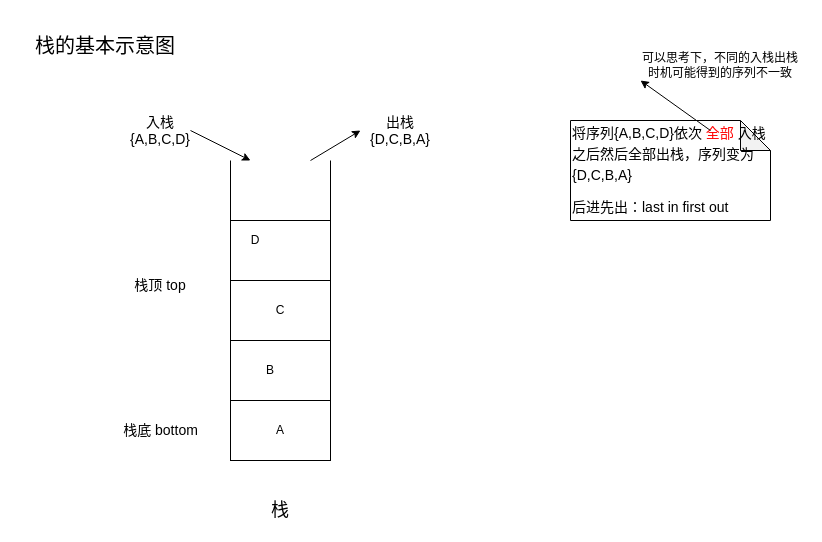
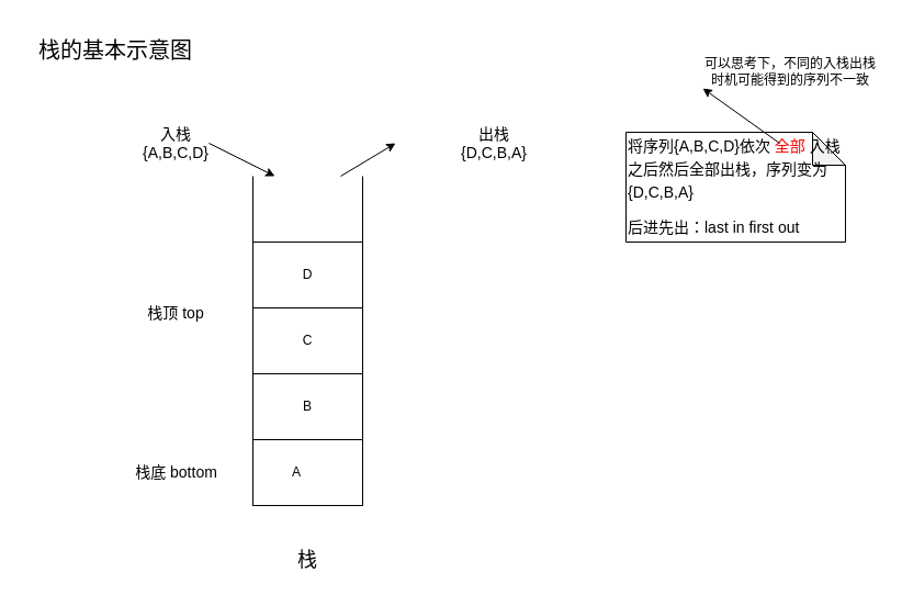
  <mxCell id="0" />
  <mxCell id="1" parent="0" />
  <mxCell id="2" value="" style="rounded=0;whiteSpace=wrap;html=1;" vertex="1" parent="1"><mxGeometry x="230" y="280" width="100" height="60" as="geometry" /></mxCell>
  <mxCell id="3" value="" style="rounded=0;whiteSpace=wrap;html=1;" vertex="1" parent="1"><mxGeometry x="230" y="340" width="100" height="60" as="geometry" /></mxCell>
  <mxCell id="4" value="" style="rounded=0;whiteSpace=wrap;html=1;" vertex="1" parent="1"><mxGeometry x="230" y="400" width="100" height="60" as="geometry" /></mxCell>
  <mxCell id="5" value="" style="rounded=0;whiteSpace=wrap;html=1;" vertex="1" parent="1"><mxGeometry x="230" y="220" width="100" height="60" as="geometry" /></mxCell>
  <mxCell id="6" value="" style="endArrow=none;html=1;" edge="1" parent="1"><mxGeometry width="50" height="50" relative="1" as="geometry"><mxPoint x="230" y="220" as="sourcePoint" /><mxPoint x="230" y="160" as="targetPoint" /></mxGeometry></mxCell>
  <mxCell id="7" value="" style="endArrow=none;html=1;" edge="1" parent="1"><mxGeometry width="50" height="50" relative="1" as="geometry"><mxPoint x="330" y="220" as="sourcePoint" /><mxPoint x="330" y="160" as="targetPoint" /></mxGeometry></mxCell>
  <mxCell id="8" value="&lt;font style=&quot;font-size: 14px&quot;&gt;入栈&lt;br&gt;{A,B,C,D}&lt;/font&gt;" style="text;html=1;strokeColor=none;fillColor=none;align=center;verticalAlign=middle;whiteSpace=wrap;rounded=0;strokeWidth=14;" vertex="1" parent="1"><mxGeometry x="140" y="120" width="40" height="20" as="geometry" /></mxCell>
  <mxCell id="9" value="" style="endArrow=classic;html=1;" edge="1" parent="1"><mxGeometry width="50" height="50" relative="1" as="geometry"><mxPoint x="190" y="130" as="sourcePoint" /><mxPoint x="250" y="160" as="targetPoint" /></mxGeometry></mxCell>
- <mxCell id="10" value="A" style="text;html=1;strokeColor=none;fillColor=none;align=center;verticalAlign=middle;whiteSpace=wrap;rounded=0;strokeWidth=14;" vertex="1" parent="1"><mxGeometry x="260" y="420" width="40" height="20" as="geometry" /></mxCell>
- <mxCell id="11" value="B" style="text;html=1;strokeColor=none;fillColor=none;align=center;verticalAlign=middle;whiteSpace=wrap;rounded=0;strokeWidth=14;" vertex="1" parent="1"><mxGeometry x="250" y="360" width="40" height="20" as="geometry" /></mxCell>
+ <mxCell id="10" value="A" style="text;html=1;strokeColor=none;fillColor=none;align=center;verticalAlign=middle;whiteSpace=wrap;rounded=0;strokeWidth=14;" vertex="1" parent="1"><mxGeometry x="250" y="420" width="40" height="20" as="geometry" /></mxCell>
+ <mxCell id="11" value="B" style="text;html=1;strokeColor=none;fillColor=none;align=center;verticalAlign=middle;whiteSpace=wrap;rounded=0;strokeWidth=14;" vertex="1" parent="1"><mxGeometry x="260" y="360" width="40" height="20" as="geometry" /></mxCell>
  <mxCell id="12" value="C" style="text;html=1;strokeColor=none;fillColor=none;align=center;verticalAlign=middle;whiteSpace=wrap;rounded=0;strokeWidth=14;" vertex="1" parent="1"><mxGeometry x="260" y="300" width="40" height="20" as="geometry" /></mxCell>
- <mxCell id="13" value="D" style="text;html=1;strokeColor=none;fillColor=none;align=center;verticalAlign=middle;whiteSpace=wrap;rounded=0;strokeWidth=14;" vertex="1" parent="1"><mxGeometry x="235" y="230" width="40" height="20" as="geometry" /></mxCell>
+ <mxCell id="13" value="D" style="text;html=1;strokeColor=none;fillColor=none;align=center;verticalAlign=middle;whiteSpace=wrap;rounded=0;strokeWidth=14;" vertex="1" parent="1"><mxGeometry x="260" y="240" width="40" height="20" as="geometry" /></mxCell>
  <mxCell id="14" value="" style="endArrow=classic;html=1;" edge="1" parent="1"><mxGeometry width="50" height="50" relative="1" as="geometry"><mxPoint x="310" y="160" as="sourcePoint" /><mxPoint x="360" y="130" as="targetPoint" /></mxGeometry></mxCell>
- <mxCell id="15" value="&lt;font style=&quot;font-size: 14px&quot;&gt;出栈&lt;br&gt;{D,C,B,A}&lt;/font&gt;" style="text;html=1;strokeColor=none;fillColor=none;align=center;verticalAlign=middle;whiteSpace=wrap;rounded=0;strokeWidth=14;" vertex="1" parent="1"><mxGeometry x="380" y="120" width="40" height="20" as="geometry" /></mxCell>
+ <mxCell id="15" value="&lt;font style=&quot;font-size: 14px&quot;&gt;出栈&lt;br&gt;{D,C,B,A}&lt;/font&gt;" style="text;html=1;strokeColor=none;fillColor=none;align=center;verticalAlign=middle;whiteSpace=wrap;rounded=0;strokeWidth=14;" vertex="1" parent="1"><mxGeometry x="430" y="120" width="40" height="20" as="geometry" /></mxCell>
  <mxCell id="16" value="&lt;font style=&quot;font-size: 18px&quot;&gt;栈&lt;/font&gt;" style="text;html=1;strokeColor=none;fillColor=none;align=center;verticalAlign=middle;whiteSpace=wrap;rounded=0;strokeWidth=14;" vertex="1" parent="1"><mxGeometry x="260" y="500" width="40" height="20" as="geometry" /></mxCell>
  <mxCell id="17" value="&lt;font style=&quot;font-size: 14px&quot;&gt;栈顶 top&lt;/font&gt;" style="text;html=1;strokeColor=none;fillColor=none;align=center;verticalAlign=middle;whiteSpace=wrap;rounded=0;strokeWidth=14;" vertex="1" parent="1"><mxGeometry x="130" y="275" width="60" height="20" as="geometry" /></mxCell>
  <mxCell id="18" value="&lt;font style=&quot;font-size: 14px&quot;&gt;栈底 bottom&lt;/font&gt;" style="text;html=1;strokeColor=none;fillColor=none;align=center;verticalAlign=middle;whiteSpace=wrap;rounded=0;strokeWidth=14;" vertex="1" parent="1"><mxGeometry x="112.5" y="420" width="95" height="20" as="geometry" /></mxCell>
  <mxCell id="19" value="&lt;p style=&quot;line-height: 150%&quot;&gt;&lt;font style=&quot;font-size: 14px ; line-height: 149%&quot;&gt;将序列{A,B,C,D}依次&amp;nbsp;&lt;font color=&quot;#ff0000&quot;&gt;全部&amp;nbsp;&lt;/font&gt;入栈之后然后全部出栈，序列变为{D,C,B,A}&lt;/font&gt;&lt;/p&gt;&lt;p style=&quot;line-height: 150%&quot;&gt;&lt;font style=&quot;font-size: 14px ; line-height: 149%&quot;&gt;后进先出：last in first out&lt;/font&gt;&lt;/p&gt;" style="shape=note;whiteSpace=wrap;html=1;backgroundOutline=1;darkOpacity=0.05;align=left;" vertex="1" parent="1"><mxGeometry x="570" y="120" width="200" height="100" as="geometry" /></mxCell>
  <mxCell id="20" value="&lt;font style=&quot;font-size: 20px&quot;&gt;栈的基本示意图&lt;/font&gt;" style="text;html=1;strokeColor=none;fillColor=none;align=center;verticalAlign=middle;whiteSpace=wrap;rounded=0;" vertex="1" parent="1"><mxGeometry x="20" y="20" width="170" height="50" as="geometry" /></mxCell>
  <mxCell id="21" value="" style="endArrow=classic;html=1;" edge="1" parent="1"><mxGeometry width="50" height="50" relative="1" as="geometry"><mxPoint x="710" y="130" as="sourcePoint" /><mxPoint x="640" y="80" as="targetPoint" /></mxGeometry></mxCell>
  <mxCell id="22" value="可以思考下，不同的入栈出栈时机可能得到的序列不一致" style="text;html=1;strokeColor=none;fillColor=none;align=center;verticalAlign=middle;whiteSpace=wrap;rounded=0;" vertex="1" parent="1"><mxGeometry x="640" y="50" width="160" height="30" as="geometry" /></mxCell>
